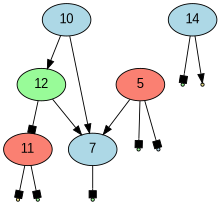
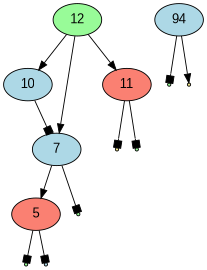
  digraph {
    node [fillcolor=palegreen fontname=Arial style=filled shape=point]
    edge [arrowhead=box]
    10 [fillcolor=lightblue shape=""]
    7 [fillcolor=lightblue shape=""]
    12 [shape=""]
    5 [fillcolor=salmon shape=""]
    null0
    11 [fillcolor=salmon shape=""]
    null1
    null2 [fillcolor=lightblue]
    null3 [fillcolor=khaki]
    null4
-   14 [fillcolor=lightblue shape=""]
+   14 [fillcolor=lightblue label=94 shape=""]
    null5
    null6 [fillcolor=khaki]
-   10 -> 7 [arrowhead=normal]
-   10 -> 12 [arrowhead=normal]
-   5 -> 7 [arrowhead=normal]
+   10 -> 7
+   12 -> 10 [arrowhead=normal]
+   7 -> 5 [arrowhead=normal]
    7 -> null0
    12 -> 7 [arrowhead=normal]
-   12 -> 11
+   12 -> 11 [arrowhead=normal]
    5 -> null1
    5 -> null2
    11 -> null3
    11 -> null4
    14 -> null5
    14 -> null6 [arrowhead=normal]
  }
